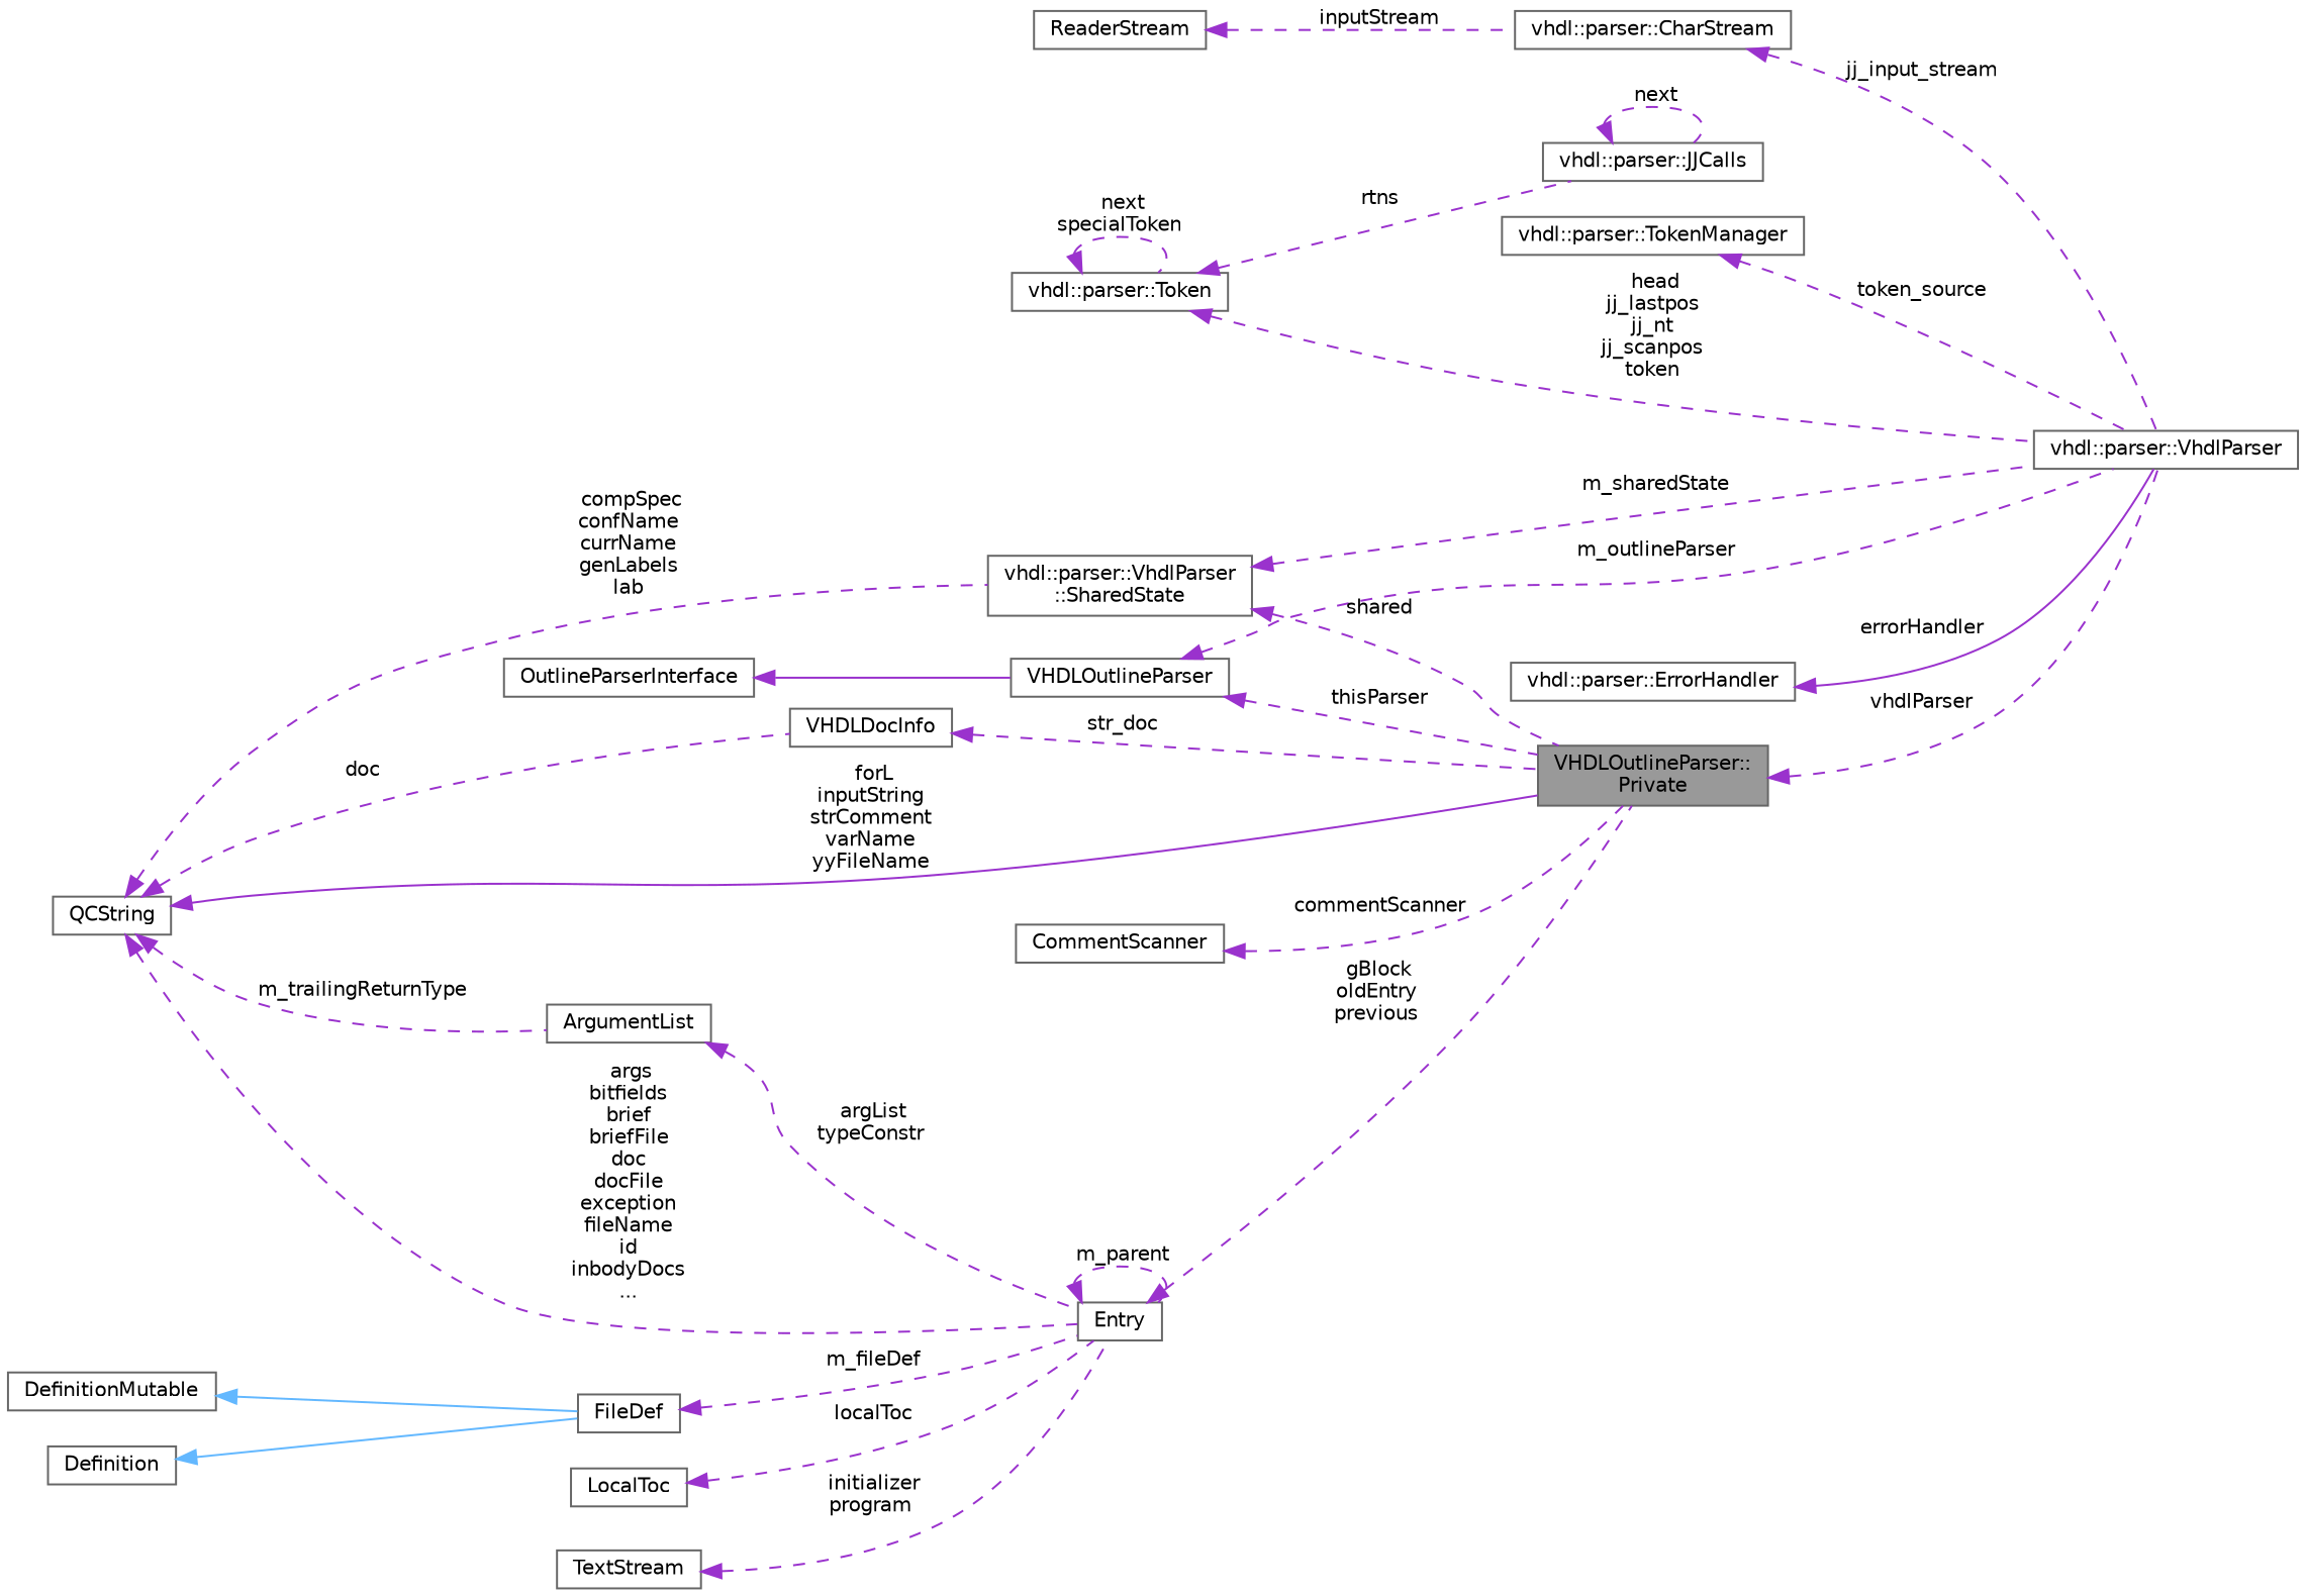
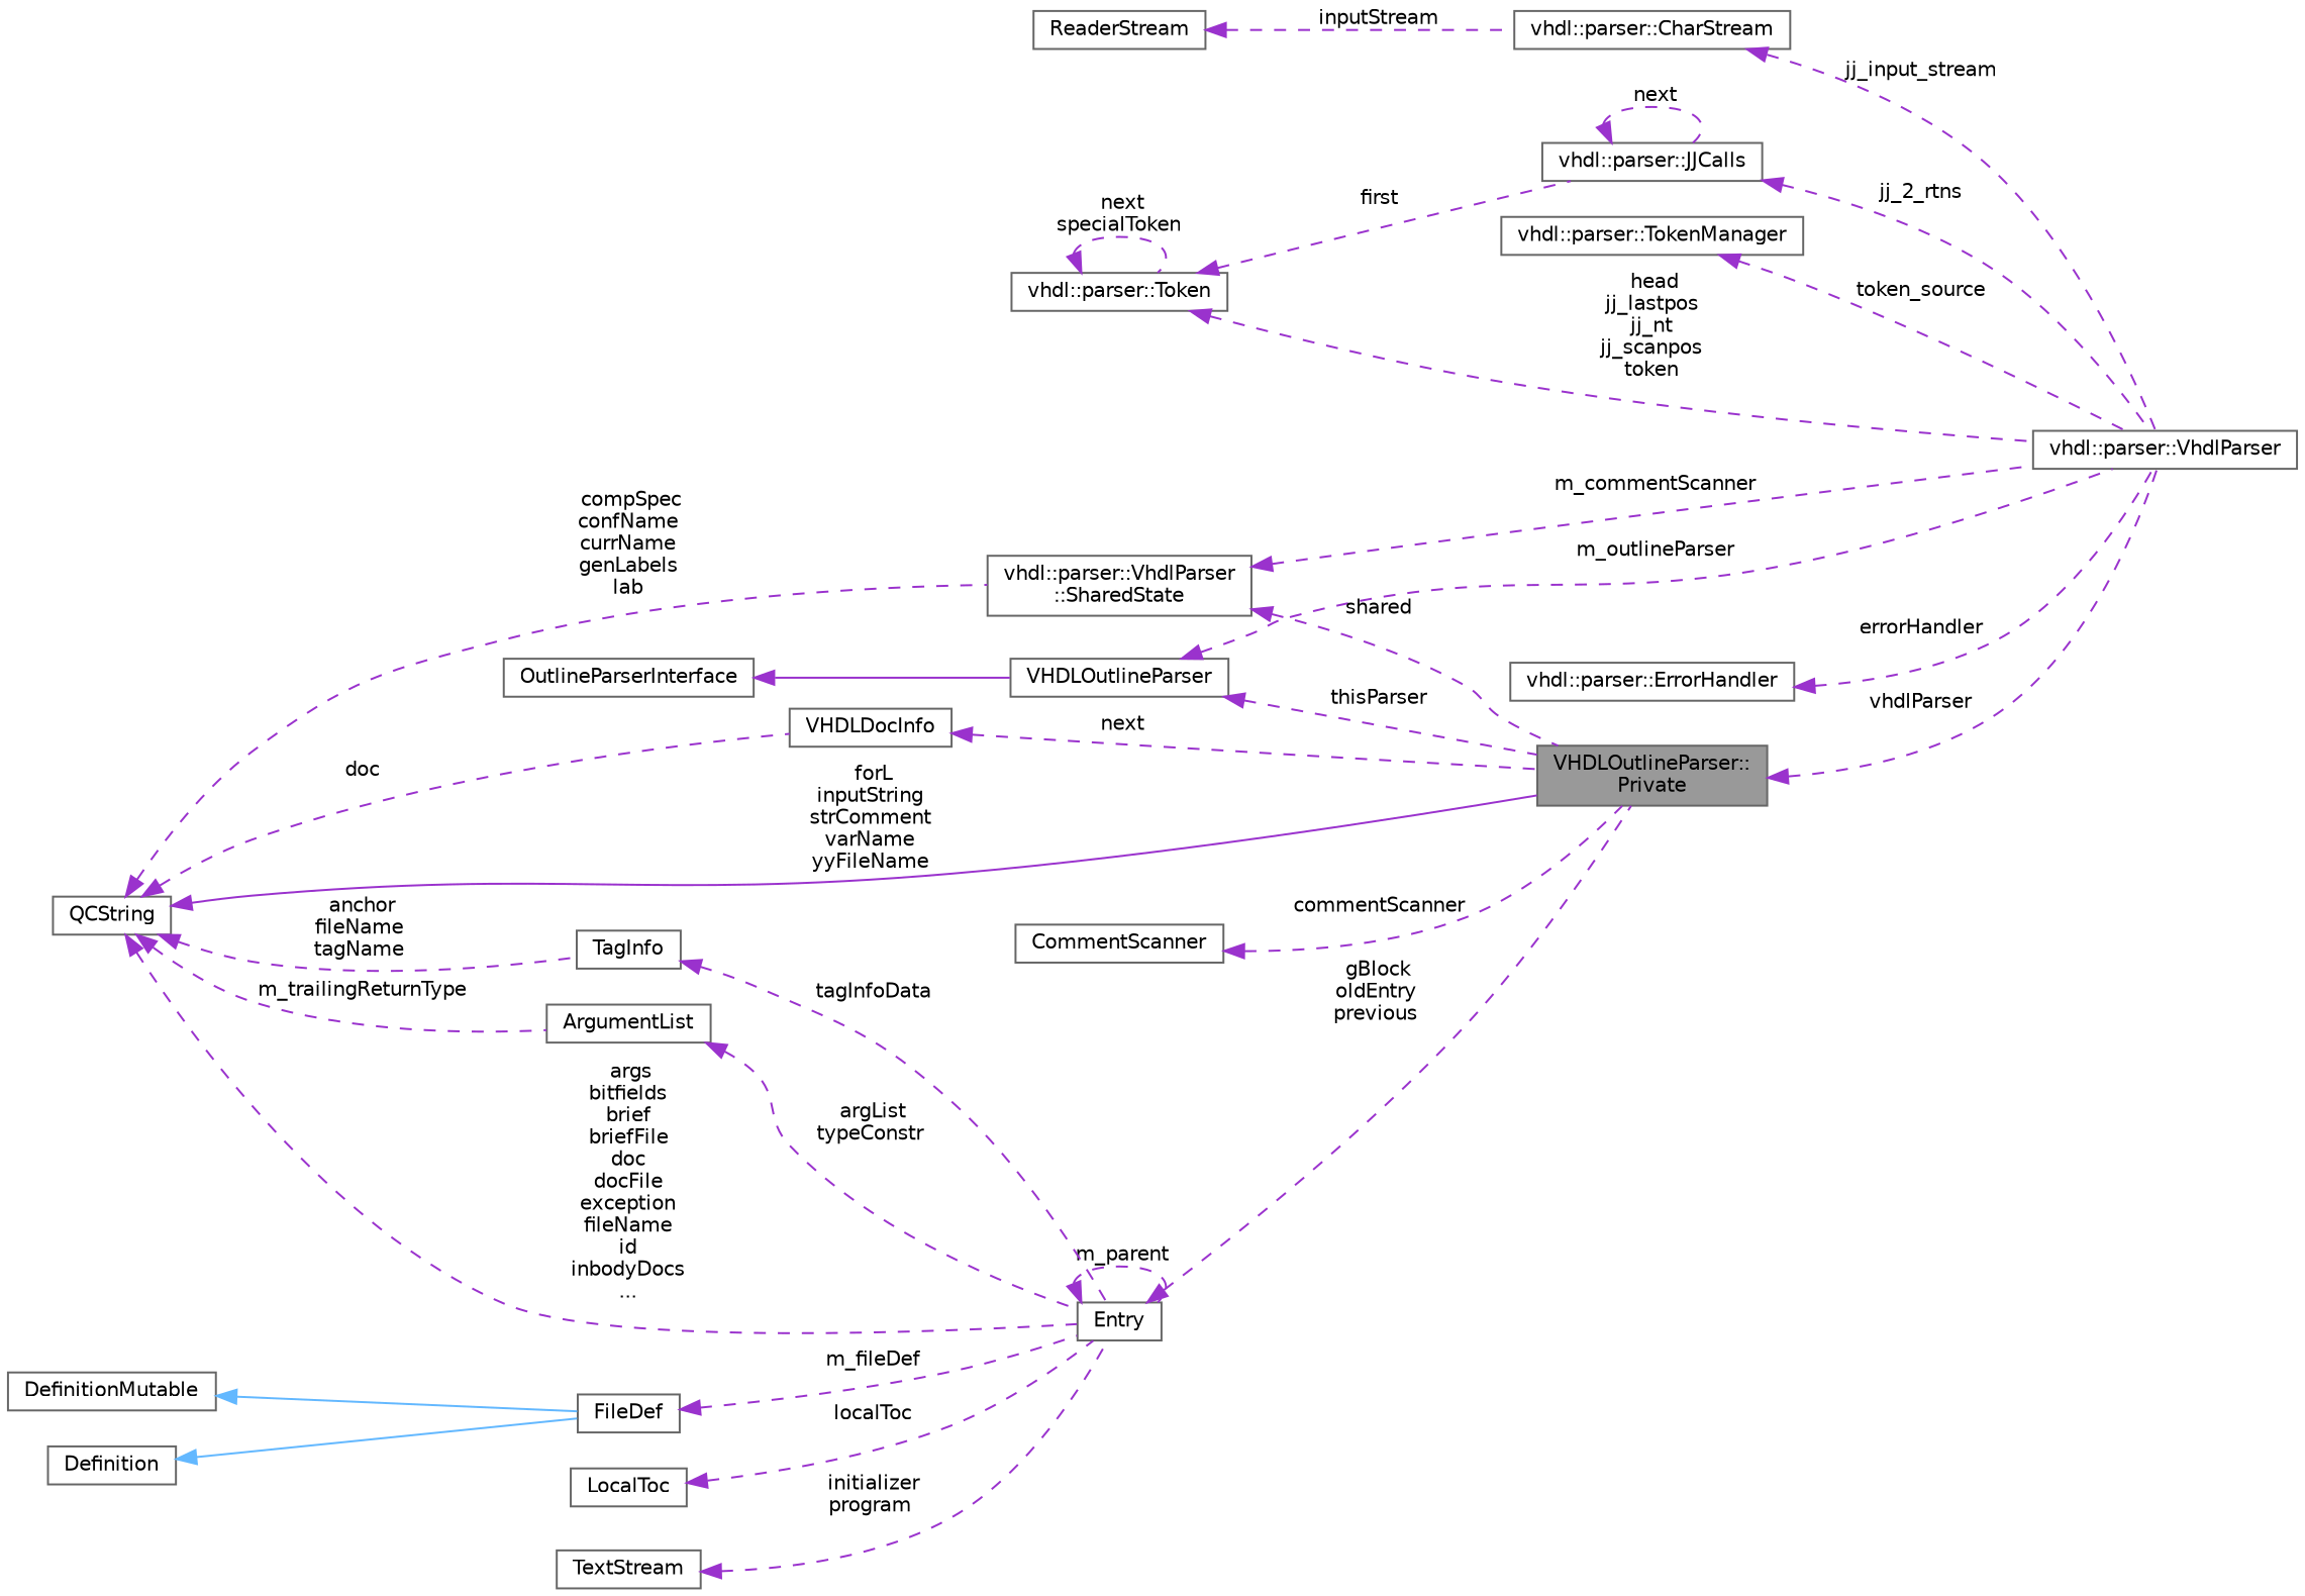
  digraph {
    rankdir=LR
    node [color=gray40 fillcolor=white fontname=Helvetica fontsize=10 shape=box style=filled]
    edge [color=darkorchid3 dir=back fontname=Helvetica fontsize=10 labelfontname=Helvetica labelfontsize=10 style=dashed]
    n1 [fillcolor=grey60 fontcolor=black height=0.2 label="VHDLOutlineParser::\lPrivate" width=0.4]
    n2 [height=0.2 label="vhdl::parser::VhdlParser" width=0.4]
    n3 [height=0.2 label=VHDLOutlineParser width=0.4]
    n4 [height=0.2 label=OutlineParserInterface width=0.4]
    n5 [height=0.2 label="vhdl::parser::TokenManager" width=0.4]
    n6 [height=0.2 label="vhdl::parser::CharStream" width=0.4]
    n7 [height=0.2 label=ReaderStream width=0.4]
    n8 [height=0.2 label="vhdl::parser::Token" width=0.4]
    n9 [height=0.2 label="vhdl::parser::JJCalls" width=0.4]
    n10 [height=0.2 label="vhdl::parser::ErrorHandler" width=0.4]
    n11 [height=0.2 label="vhdl::parser::VhdlParser\l::SharedState" width=0.4]
    n12 [height=0.2 label=QCString width=0.4]
    n13 [height=0.2 label=Entry width=0.4]
+   n14 [height=0.2 label=TagInfo width=0.4]
    n15 [height=0.2 label=ArgumentList width=0.4]
    n16 [height=0.2 label=VHDLDocInfo width=0.4]
    n17 [height=0.2 label=CommentScanner width=0.4]
    n18 [height=0.2 label=TextStream width=0.4]
    n19 [height=0.2 label=LocalToc width=0.4]
    n20 [height=0.2 label=FileDef width=0.4]
    n21 [height=0.2 label=DefinitionMutable width=0.4]
    n22 [height=0.2 label=Definition width=0.4]
    n1 -> n2 [label=" vhdlParser"]
    n3 -> n1 [label=" thisParser"]
    n3 -> n2 [label=" m_outlineParser"]
    n4 -> n3 [style=solid]
    n5 -> n2 [label=" token_source"]
    n6 -> n2 [label=" jj_input_stream"]
    n7 -> n6 [label=" inputStream"]
    n8 -> n2 [label=" head\njj_lastpos\njj_nt\njj_scanpos\ntoken"]
    n8 -> n8 [label=" next\nspecialToken"]
-   n8 -> n9 [label=" rtns"]
+   n8 -> n9 [label=" first"]
+   n9 -> n2 [label=" jj_2_rtns"]
    n9 -> n9 [label=" next"]
-   n10 -> n2 [label=" errorHandler" style=solid]
+   n10 -> n2 [label=" errorHandler"]
    n11 -> n1 [label=" shared"]
-   n11 -> n2 [label=" m_sharedState"]
+   n11 -> n2 [label=" m_commentScanner"]
    n12 -> n1 [label=" forL\ninputString\nstrComment\nvarName\nyyFileName" style=solid]
    n12 -> n11 [label=" compSpec\nconfName\ncurrName\ngenLabels\nlab"]
    n12 -> n13 [label=" args\nbitfields\nbrief\nbriefFile\ndoc\ndocFile\nexception\nfileName\nid\ninbodyDocs\n..."]
+   n12 -> n14 [label=" anchor\nfileName\ntagName"]
    n12 -> n15 [label=" m_trailingReturnType"]
    n12 -> n16 [label=" doc"]
    n13 -> n1 [label=" gBlock\noldEntry\nprevious"]
    n13 -> n13 [label=" m_parent"]
+   n14 -> n13 [label=" tagInfoData"]
    n15 -> n13 [label=" argList\ntypeConstr"]
-   n16 -> n1 [label=" str_doc"]
+   n16 -> n1 [label=" next"]
    n17 -> n1 [label=" commentScanner"]
    n18 -> n13 [label=" initializer\nprogram"]
    n19 -> n13 [label=" localToc"]
    n20 -> n13 [label=" m_fileDef"]
    n21 -> n20 [color=steelblue1 style=solid]
    n22 -> n20 [color=steelblue1 style=solid]
  }
